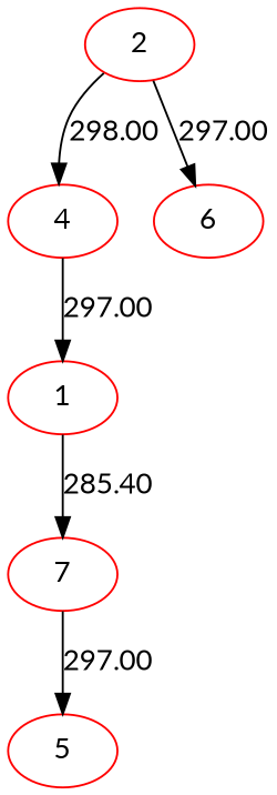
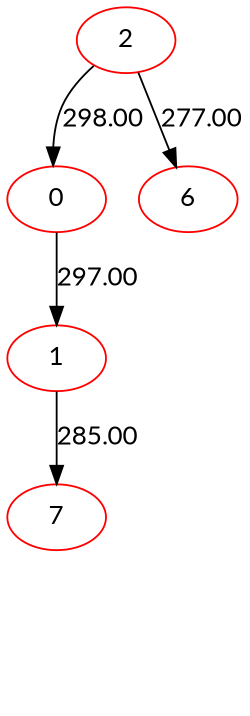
  digraph {
    fontname=Lato
    node [color=red fontname=Lato]
    edge [fontname=Lato]
    2
-   4
+   4 [label=0]
    6
    1
    n5 [label=7]
-   5
    2 -> 4 [label=298.00]
-   2 -> 6 [label=297.00]
+   2 -> 6 [label=277.00]
    4 -> 1 [label=297.00]
-   1 -> n5 [label=285.40]
-   n5 -> 5 [label=297.00]
+   1 -> n5 [label=285.00]
  }
